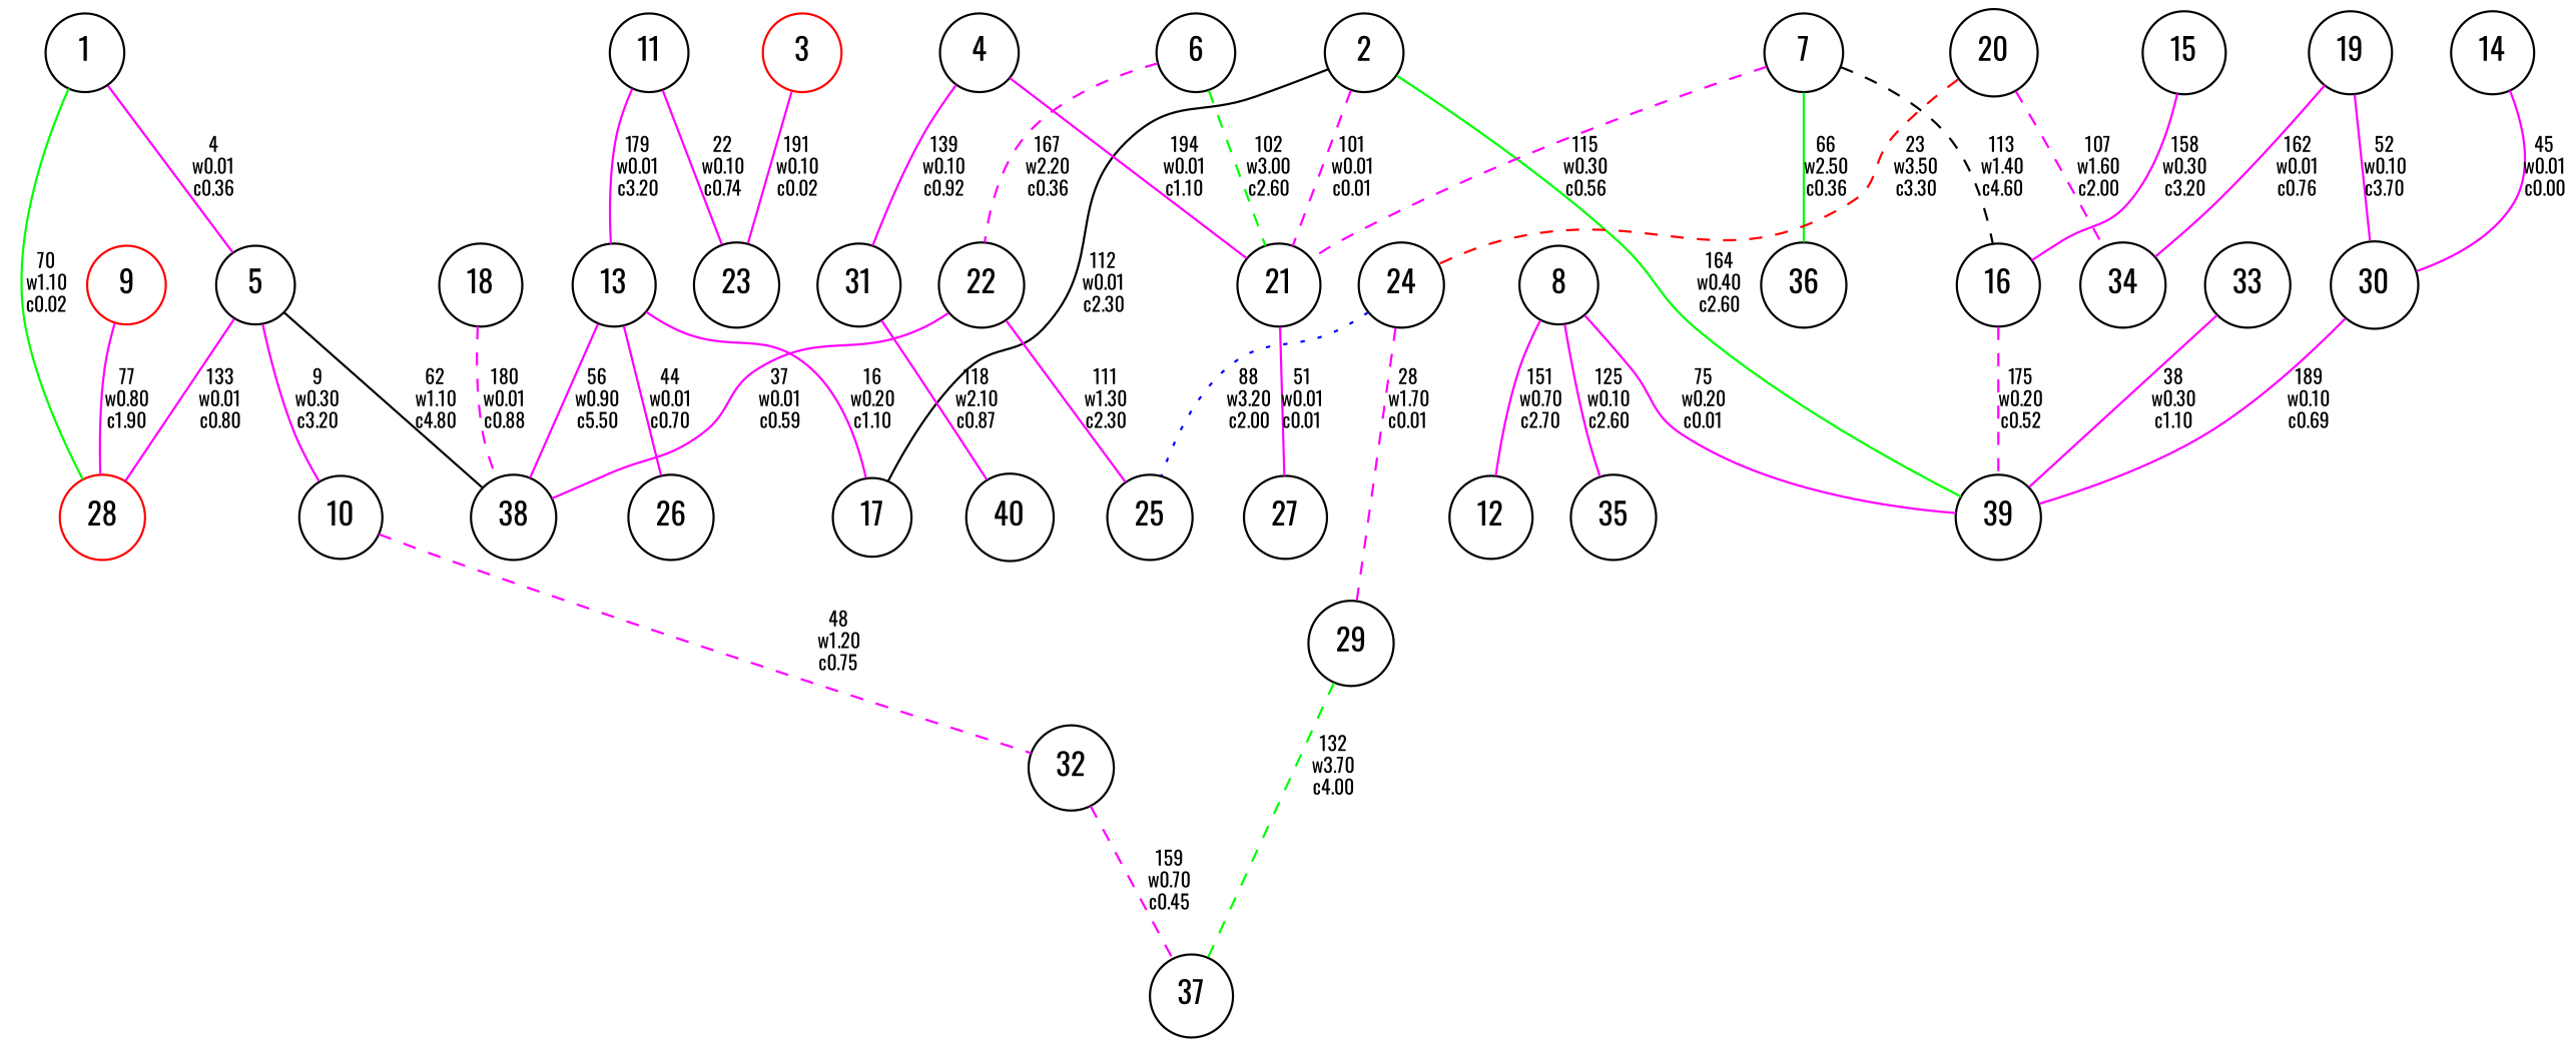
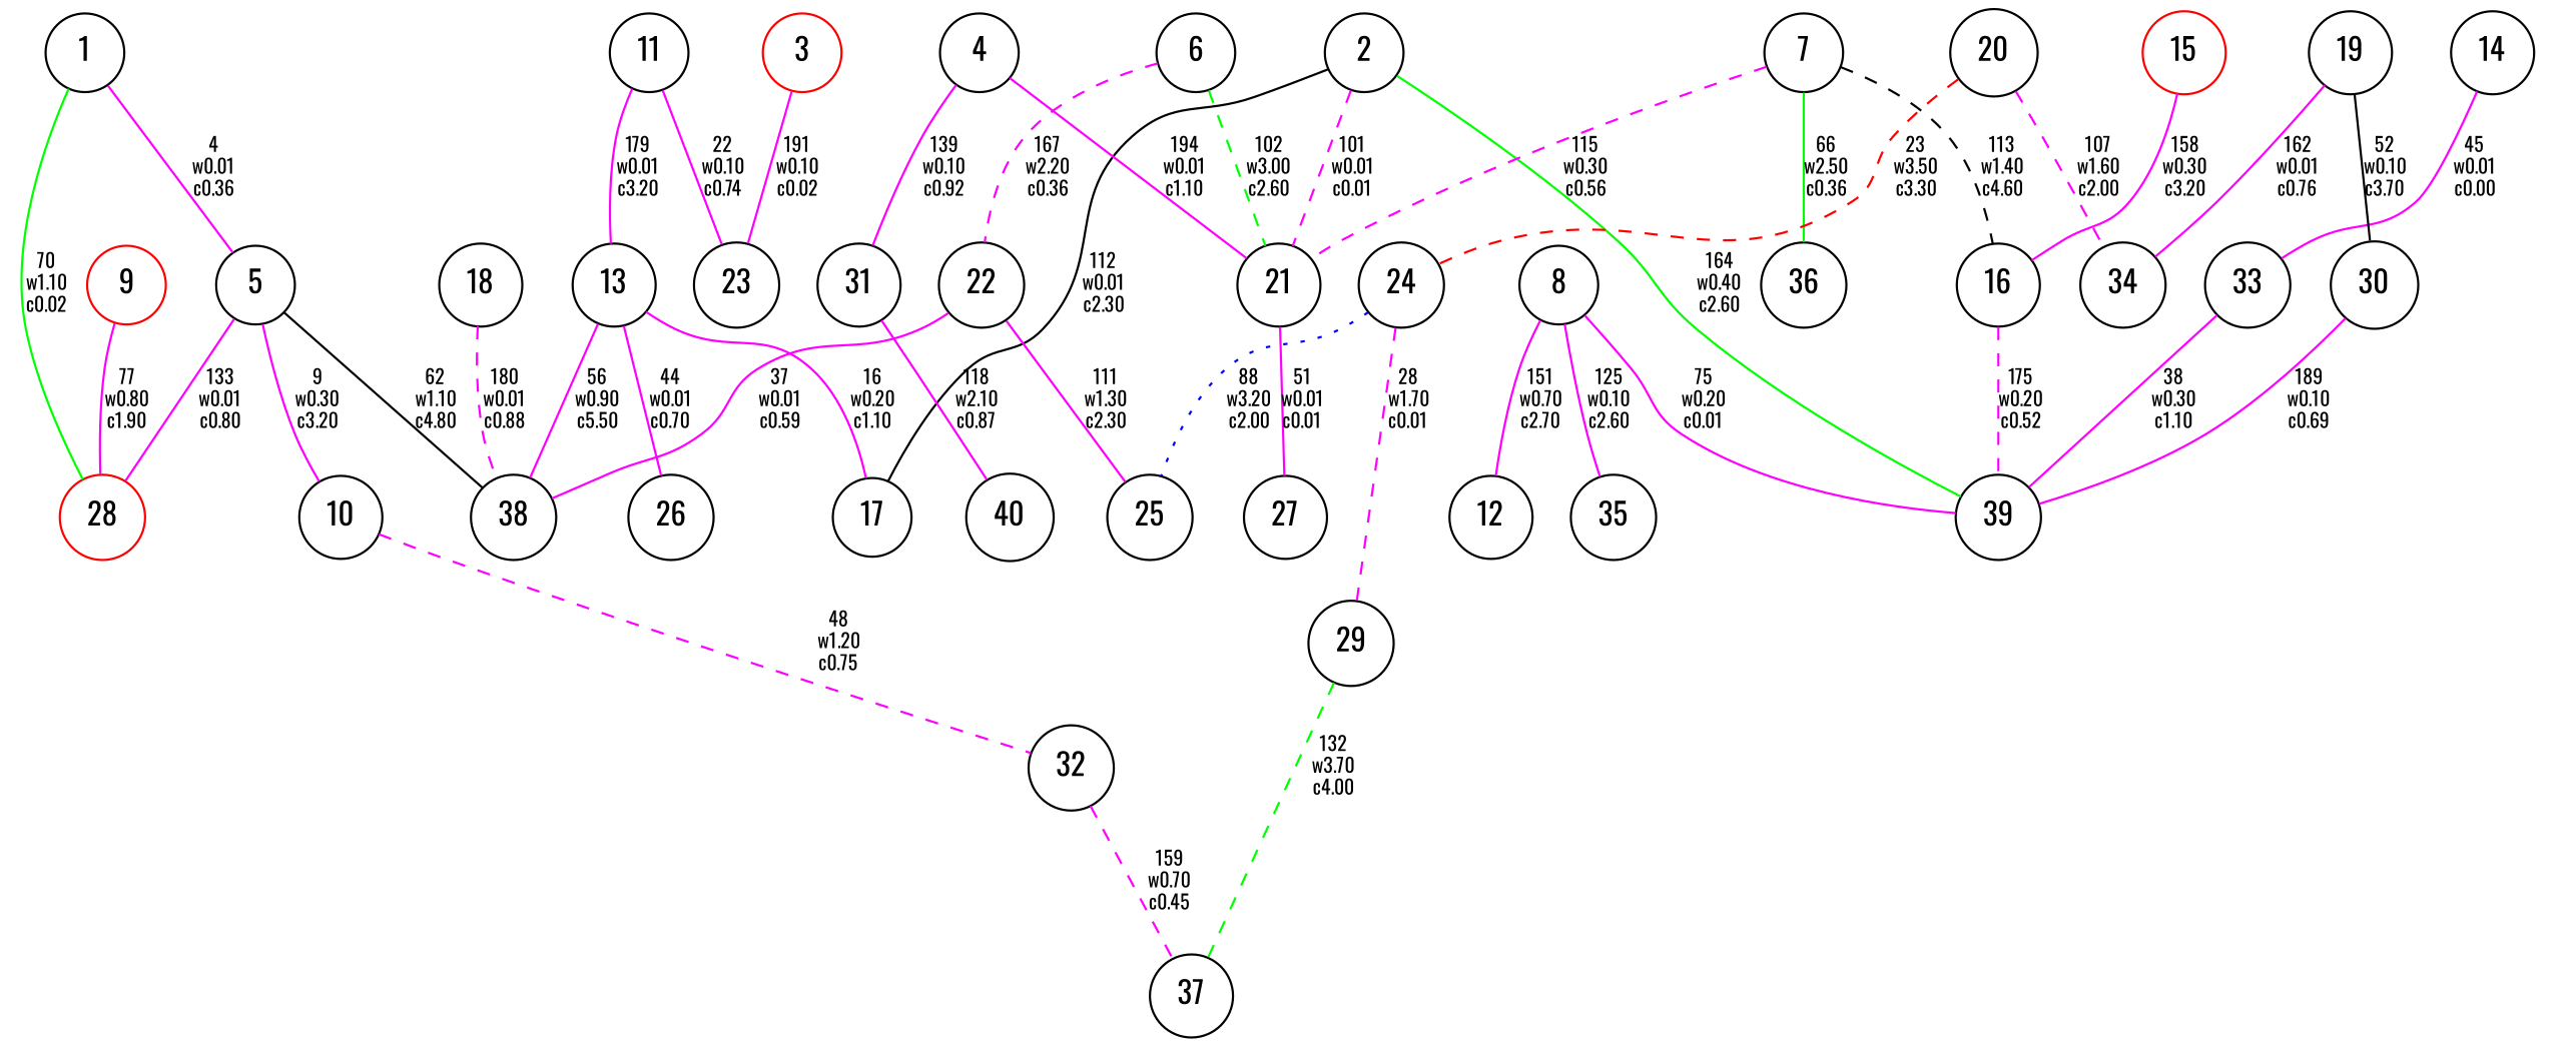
  strict graph {
    Damping=.95
    fontname=Oswald
    node [color=black fontname=Oswald shape=circle]
    edge [color="#ff00ff" fontname=Oswald fontsize=9 style=solid]
    n1 [label=1]
    n2 [label=5]
    n3 [color="#ff0000" label=28]
    n4 [label=10]
    n5 [label=38]
    n6 [label=2]
    n7 [label=17]
    n8 [label=21]
    n9 [label=39]
    n10 [label=27]
    n11 [color="#ff0000" label=3]
    n12 [label=23]
    n13 [label=4]
    n14 [label=31]
    n15 [label=40]
    n16 [label=32]
    n17 [label=6]
    n18 [label=22]
    n19 [label=25]
    n20 [label=7]
    n21 [label=16]
    n22 [label=36]
    n23 [label=8]
    n24 [label=12]
    n25 [label=35]
    n26 [color="#ff0000" label=9]
    n27 [label=37]
    n28 [label=11]
    n29 [label=13]
    n30 [label=26]
    n31 [label=14]
    n32 [label=30]
-   n33 [label=15]
+   n33 [color="#ff0000" label=15]
    n34 [label=18]
    n35 [label=19]
    n36 [label=34]
    n37 [label=20]
    n38 [label=24]
    n39 [label=29]
    n40 [label=33]
    n1 -- n2 [label="4\nw0.01\nc0.36"]
    n1 -- n3 [color="#00ff00" label="70\nw1.10\nc0.02"]
    n2 -- n3 [label="133\nw0.01\nc0.80"]
    n2 -- n4 [label="9\nw0.30\nc3.20"]
    n2 -- n5 [color=black label="62\nw1.10\nc4.80"]
    n4 -- n16 [label="48\nw1.20\nc0.75" style=dashed]
    n6 -- n7 [color=black label="112\nw0.01\nc2.30"]
    n6 -- n8 [label="101\nw0.01\nc0.01" style=dashed]
    n6 -- n9 [color="#00ff00" label="164\nw0.40\nc2.60"]
    n8 -- n10 [label="51\nw0.01\nc0.01"]
    n11 -- n12 [label="191\nw0.10\nc0.02"]
    n13 -- n8 [label="194\nw0.01\nc1.10"]
    n13 -- n14 [label="139\nw0.10\nc0.92"]
    n14 -- n15 [label="118\nw2.10\nc0.87"]
    n16 -- n27 [label="159\nw0.70\nc0.45" style=dashed]
    n17 -- n8 [color="#00ff00" label="102\nw3.00\nc2.60" style=dashed]
    n17 -- n18 [label="167\nw2.20\nc0.36" style=dashed]
    n18 -- n5 [label="37\nw0.01\nc0.59"]
    n18 -- n19 [label="111\nw1.30\nc2.30"]
    n20 -- n8 [label="115\nw0.30\nc0.56" style=dashed]
    n20 -- n21 [color=black label="113\nw1.40\nc4.60" style=dashed]
    n20 -- n22 [color="#00ff00" label="66\nw2.50\nc0.36"]
    n21 -- n9 [label="175\nw0.20\nc0.52" style=dashed]
    n23 -- n9 [label="75\nw0.20\nc0.01"]
    n23 -- n24 [label="151\nw0.70\nc2.70"]
    n23 -- n25 [label="125\nw0.10\nc2.60"]
    n26 -- n3 [label="77\nw0.80\nc1.90"]
    n28 -- n12 [label="22\nw0.10\nc0.74"]
    n28 -- n29 [label="179\nw0.01\nc3.20"]
    n29 -- n5 [label="56\nw0.90\nc5.50"]
    n29 -- n7 [label="16\nw0.20\nc1.10"]
    n29 -- n30 [label="44\nw0.01\nc0.70"]
-   n31 -- n32 [label="45\nw0.01\nc0.00"]
+   n31 -- n40 [label="45\nw0.01\nc0.00"]
    n32 -- n9 [label="189\nw0.10\nc0.69"]
    n33 -- n21 [label="158\nw0.30\nc3.20"]
    n34 -- n5 [label="180\nw0.01\nc0.88" style=dashed]
-   n35 -- n32 [label="52\nw0.10\nc3.70"]
+   n35 -- n32 [color=black label="52\nw0.10\nc3.70"]
    n35 -- n36 [label="162\nw0.01\nc0.76"]
    n37 -- n36 [label="107\nw1.60\nc2.00" style=dashed]
    n37 -- n38 [color="#ff0000" label="23\nw3.50\nc3.30" style=dashed]
    n38 -- n19 [color="#0000ff" label="88\nw3.20\nc2.00" style=dotted]
    n38 -- n39 [label="28\nw1.70\nc0.01" style=dashed]
    n39 -- n27 [color="#00ff00" label="132\nw3.70\nc4.00" style=dashed]
    n40 -- n9 [label="38\nw0.30\nc1.10"]
  }
